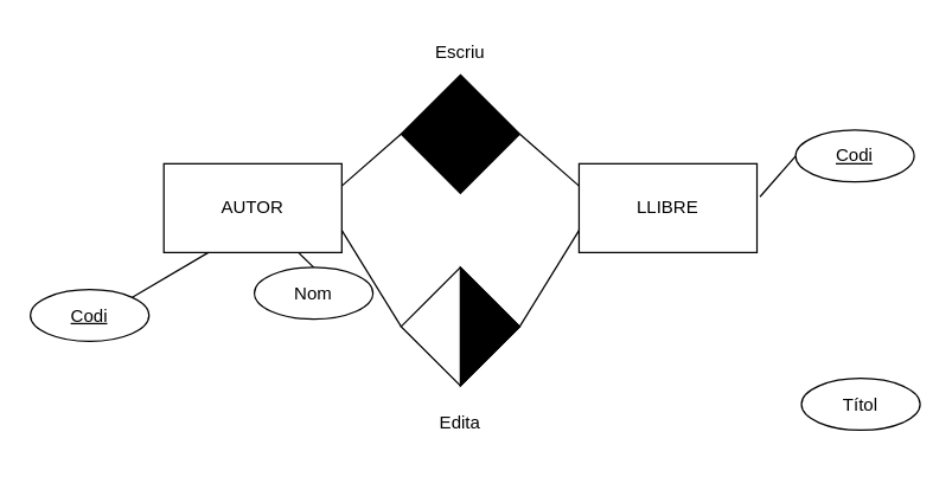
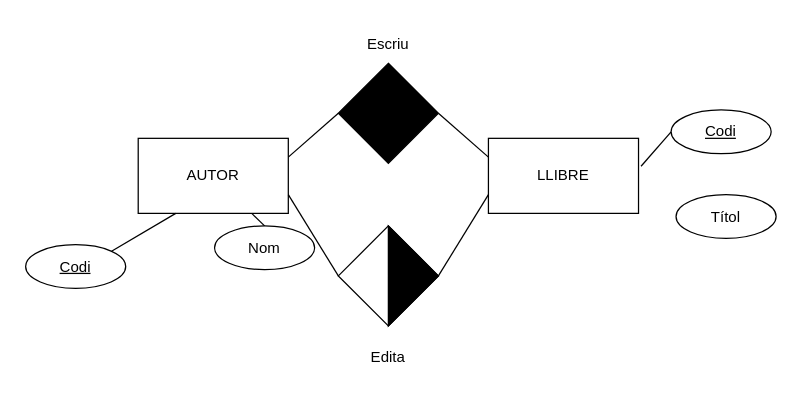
  <mxCell id="0" />
  <mxCell id="1" parent="0" />
  <mxCell id="2" value="AUTOR" style="rounded=0;whiteSpace=wrap;html=1;" vertex="1" parent="1"><mxGeometry x="110" y="110" width="120" height="60" as="geometry" /></mxCell>
  <mxCell id="3" value="LLIBRE" style="rounded=0;whiteSpace=wrap;html=1;" vertex="1" parent="1"><mxGeometry x="390" y="110" width="120" height="60" as="geometry" /></mxCell>
  <mxCell id="4" value="" style="rhombus;whiteSpace=wrap;html=1;fillColor=#000000;" vertex="1" parent="1"><mxGeometry x="270" y="50" width="80" height="80" as="geometry" /></mxCell>
  <mxCell id="5" value="" style="rhombus;whiteSpace=wrap;html=1;" vertex="1" parent="1"><mxGeometry x="270" y="180" width="80" height="80" as="geometry" /></mxCell>
  <mxCell id="6" value="" style="endArrow=none;html=1;rounded=0;entryX=0;entryY=0.5;entryDx=0;entryDy=0;exitX=1;exitY=0.25;exitDx=0;exitDy=0;" edge="1" parent="1" source="2" target="4"><mxGeometry width="50" height="50" relative="1" as="geometry"><mxPoint x="380" y="290" as="sourcePoint" /><mxPoint x="430" y="240" as="targetPoint" /></mxGeometry></mxCell>
  <mxCell id="7" value="" style="endArrow=none;html=1;rounded=0;exitX=1;exitY=0.75;exitDx=0;exitDy=0;entryX=0;entryY=0.5;entryDx=0;entryDy=0;" edge="1" parent="1" source="2" target="5"><mxGeometry width="50" height="50" relative="1" as="geometry"><mxPoint x="380" y="290" as="sourcePoint" /><mxPoint x="430" y="240" as="targetPoint" /></mxGeometry></mxCell>
  <mxCell id="8" value="" style="endArrow=none;html=1;rounded=0;entryX=0;entryY=0.25;entryDx=0;entryDy=0;exitX=1;exitY=0.5;exitDx=0;exitDy=0;" edge="1" parent="1" source="4" target="3"><mxGeometry width="50" height="50" relative="1" as="geometry"><mxPoint x="380" y="290" as="sourcePoint" /><mxPoint x="430" y="240" as="targetPoint" /></mxGeometry></mxCell>
  <mxCell id="9" value="" style="endArrow=none;html=1;rounded=0;entryX=0;entryY=0.75;entryDx=0;entryDy=0;exitX=1;exitY=0.5;exitDx=0;exitDy=0;" edge="1" parent="1" source="5" target="3"><mxGeometry width="50" height="50" relative="1" as="geometry"><mxPoint x="380" y="290" as="sourcePoint" /><mxPoint x="430" y="240" as="targetPoint" /></mxGeometry></mxCell>
  <mxCell id="10" value="" style="triangle;whiteSpace=wrap;html=1;fillColor=#000000;" vertex="1" parent="1"><mxGeometry x="310" y="180" width="40" height="80" as="geometry" /></mxCell>
  <mxCell id="11" value="Escriu" style="text;html=1;strokeColor=none;fillColor=none;align=center;verticalAlign=middle;whiteSpace=wrap;rounded=0;" vertex="1" parent="1"><mxGeometry x="280" y="20" width="60" height="30" as="geometry" /></mxCell>
  <mxCell id="12" value="Edita" style="text;html=1;strokeColor=none;fillColor=none;align=center;verticalAlign=middle;whiteSpace=wrap;rounded=0;" vertex="1" parent="1"><mxGeometry x="280" y="270" width="60" height="30" as="geometry" /></mxCell>
  <mxCell id="13" value="&lt;u&gt;Codi&lt;/u&gt;" style="ellipse;whiteSpace=wrap;html=1;fillColor=#FFFFFF;" vertex="1" parent="1"><mxGeometry x="20" y="195" width="80" height="35" as="geometry" /></mxCell>
  <mxCell id="14" value="" style="endArrow=none;html=1;rounded=0;entryX=0.25;entryY=1;entryDx=0;entryDy=0;exitX=1;exitY=0;exitDx=0;exitDy=0;" edge="1" parent="1" source="13" target="2"><mxGeometry width="50" height="50" relative="1" as="geometry"><mxPoint x="380" y="290" as="sourcePoint" /><mxPoint x="430" y="240" as="targetPoint" /></mxGeometry></mxCell>
- <mxCell id="15" value="Títol" style="ellipse;whiteSpace=wrap;html=1;fillColor=#FFFFFF;" vertex="1" parent="1"><mxGeometry x="540" y="255" width="80" height="35" as="geometry" /></mxCell>
+ <mxCell id="15" value="Títol" style="ellipse;whiteSpace=wrap;html=1;fillColor=#FFFFFF;" vertex="1" parent="1"><mxGeometry x="540" y="155" width="80" height="35" as="geometry" /></mxCell>
  <mxCell id="16" value="&lt;u&gt;Codi&lt;/u&gt;" style="ellipse;whiteSpace=wrap;html=1;fillColor=#FFFFFF;" vertex="1" parent="1"><mxGeometry x="536.04" y="87.32" width="80" height="35" as="geometry" /></mxCell>
  <mxCell id="17" value="" style="endArrow=none;html=1;rounded=0;entryX=1.017;entryY=0.372;entryDx=0;entryDy=0;exitX=0;exitY=0.5;exitDx=0;exitDy=0;entryPerimeter=0;" edge="1" parent="1" source="16" target="3"><mxGeometry width="50" height="50" relative="1" as="geometry"><mxPoint x="896.04" y="182.32" as="sourcePoint" /><mxPoint x="510" y="80" as="targetPoint" /></mxGeometry></mxCell>
  <mxCell id="18" value="Nom" style="ellipse;whiteSpace=wrap;html=1;fillColor=#FFFFFF;" vertex="1" parent="1"><mxGeometry x="171.04" y="180" width="80" height="35" as="geometry" /></mxCell>
  <mxCell id="19" value="" style="endArrow=none;html=1;rounded=0;exitX=0.5;exitY=0;exitDx=0;exitDy=0;" edge="1" parent="1" source="18" target="2"><mxGeometry width="50" height="50" relative="1" as="geometry"><mxPoint x="526.04" y="290" as="sourcePoint" /><mxPoint x="140" y="187.68" as="targetPoint" /></mxGeometry></mxCell>
